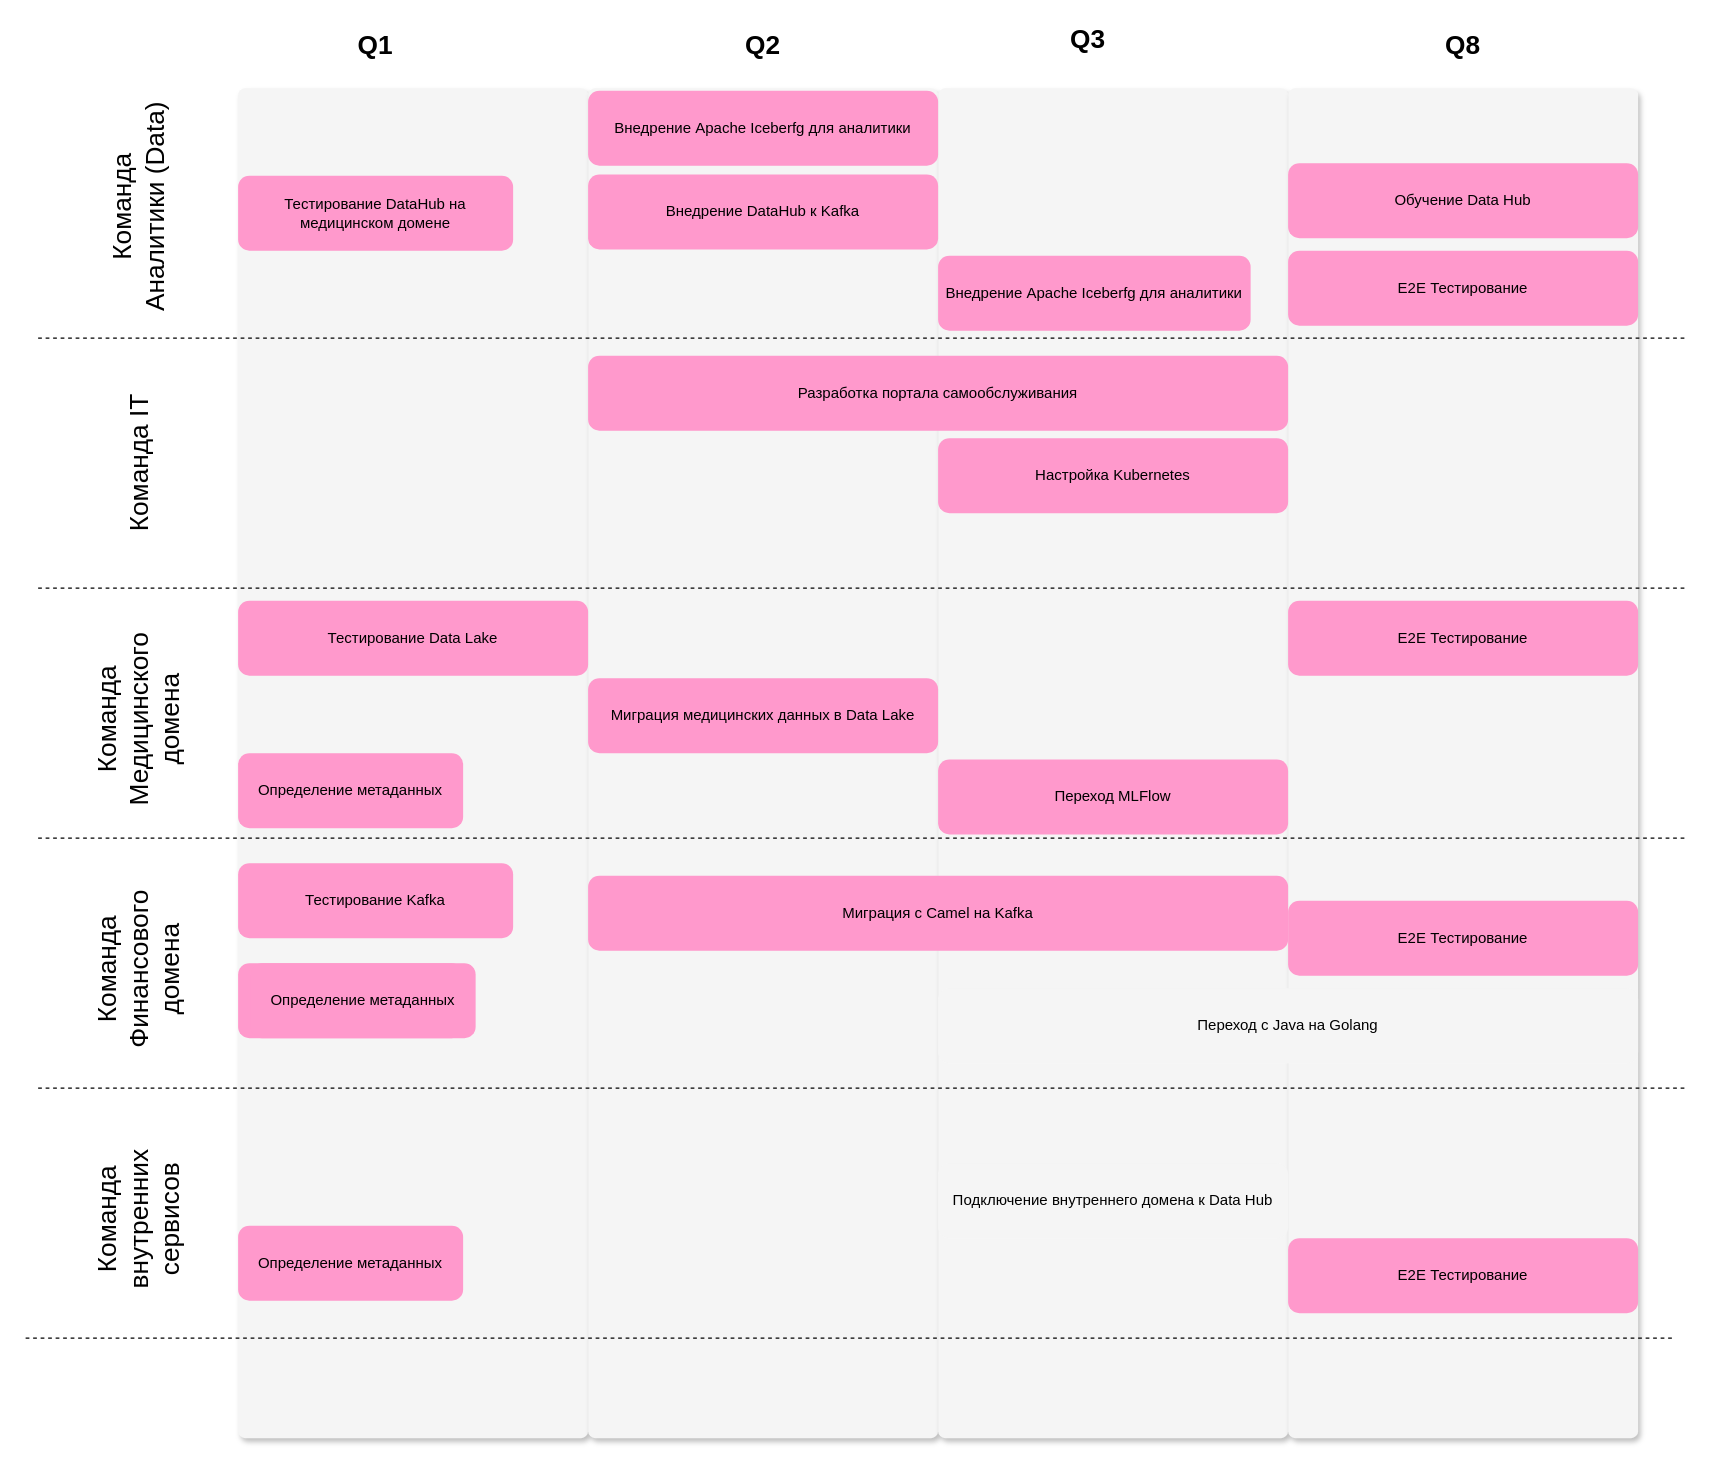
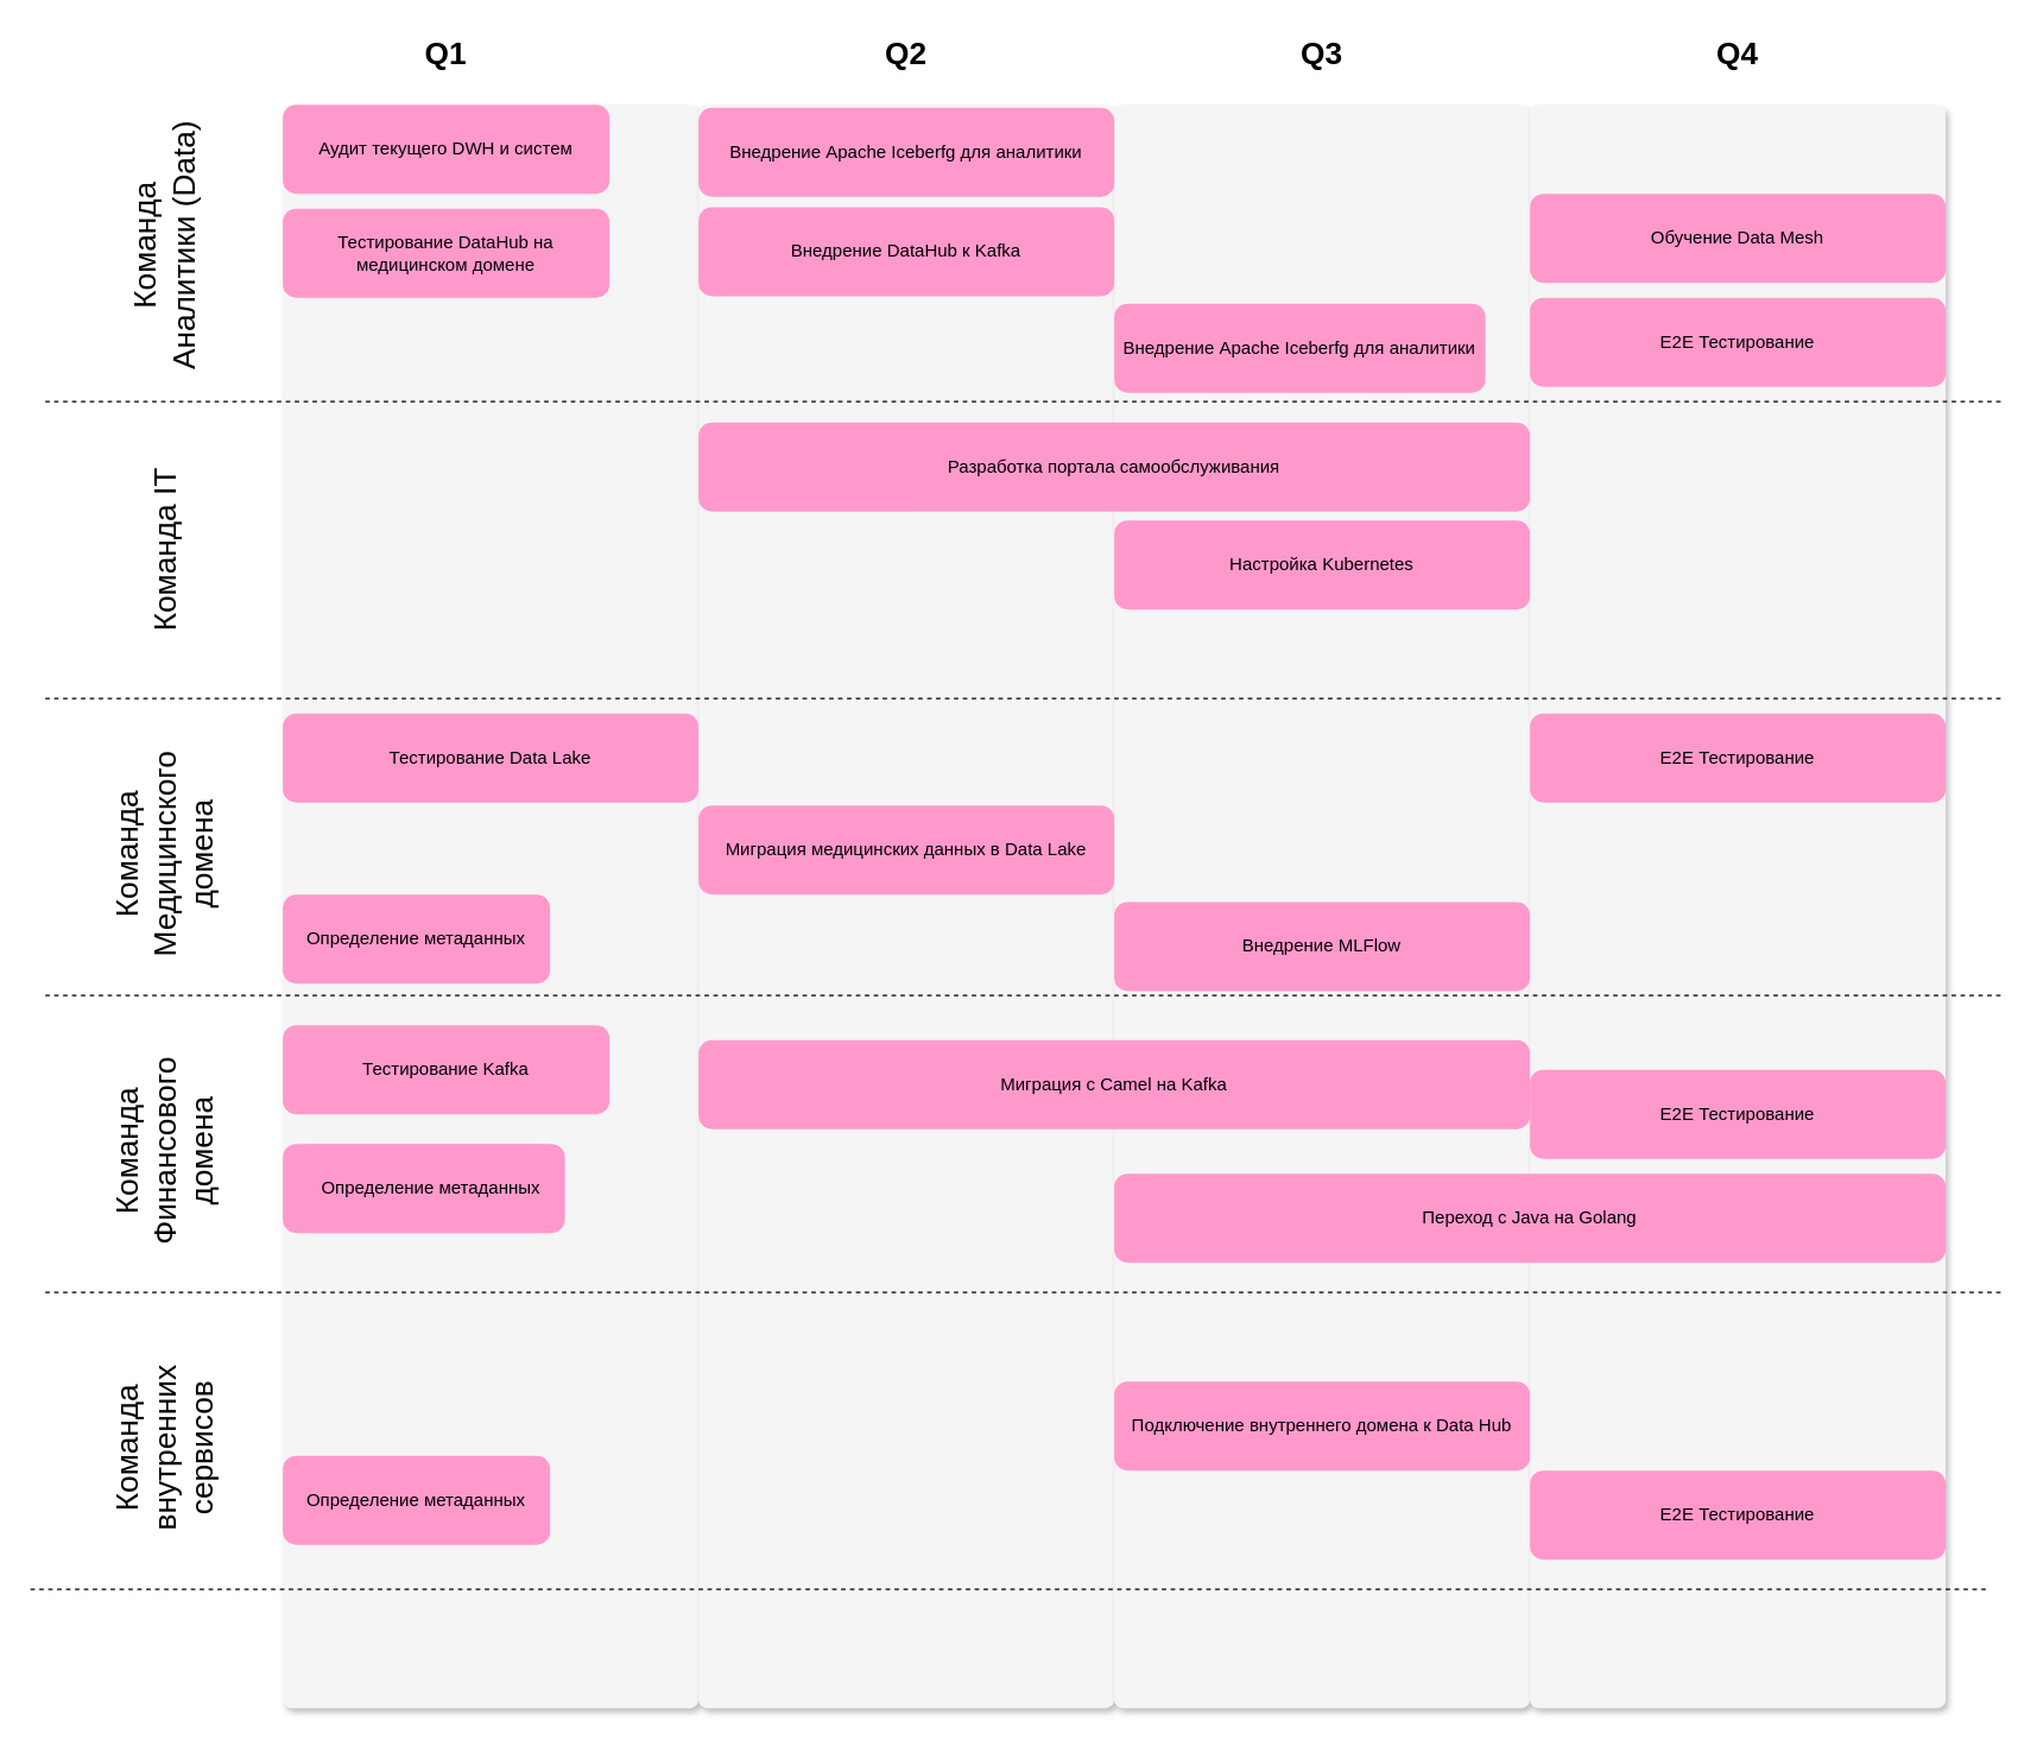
  <mxCell id="0" />
  <mxCell id="1" parent="0" />
  <mxCell id="2" value="" style="rounded=1;whiteSpace=wrap;html=1;arcSize=2;fillColor=#f5f5f5;fontColor=#333333;strokeColor=none;shadow=1;" vertex="1" parent="1"><mxGeometry x="190" y="70" width="280" height="1080" as="geometry" /></mxCell>
  <mxCell id="3" value="" style="rounded=1;whiteSpace=wrap;html=1;arcSize=2;fillColor=#f5f5f5;fontColor=#333333;strokeColor=none;shadow=1;" vertex="1" parent="1"><mxGeometry x="470" y="70" width="280" height="1080" as="geometry" /></mxCell>
  <mxCell id="4" value="" style="rounded=1;whiteSpace=wrap;html=1;arcSize=2;fillColor=#f5f5f5;fontColor=#333333;strokeColor=none;shadow=1;" vertex="1" parent="1"><mxGeometry x="750" y="70" width="280" height="1080" as="geometry" /></mxCell>
  <mxCell id="5" value="" style="rounded=1;whiteSpace=wrap;html=1;arcSize=2;fillColor=#f5f5f5;fontColor=#333333;strokeColor=none;shadow=1;" vertex="1" parent="1"><mxGeometry x="1030" y="70" width="280" height="1080" as="geometry" /></mxCell>
+ <mxCell id="6" value="Аудит текущего DWH и систем" style="rounded=1;whiteSpace=wrap;html=1;fillColor=#FF99CC;strokeColor=none;" vertex="1" parent="1"><mxGeometry x="190" y="70" width="220" height="60" as="geometry" /></mxCell>
  <mxCell id="7" value="Q1" style="text;html=1;align=center;verticalAlign=middle;whiteSpace=wrap;rounded=0;fontSize=21;fontStyle=1" vertex="1" parent="1"><mxGeometry x="270" y="20" width="60" height="30" as="geometry" /></mxCell>
  <mxCell id="8" value="Q2" style="text;html=1;align=center;verticalAlign=middle;whiteSpace=wrap;rounded=0;fontSize=21;fontStyle=1" vertex="1" parent="1"><mxGeometry x="580" y="20" width="60" height="30" as="geometry" /></mxCell>
- <mxCell id="9" value="Q3" style="text;html=1;align=center;verticalAlign=middle;whiteSpace=wrap;rounded=0;fontSize=21;fontStyle=1" vertex="1" parent="1"><mxGeometry x="840" y="15" width="60" height="30" as="geometry" /></mxCell>
- <mxCell id="10" value="Q8" style="text;html=1;align=center;verticalAlign=middle;whiteSpace=wrap;rounded=0;fontSize=21;fontStyle=1" vertex="1" parent="1"><mxGeometry x="1140" y="20" width="60" height="30" as="geometry" /></mxCell>
+ <mxCell id="9" value="Q3" style="text;html=1;align=center;verticalAlign=middle;whiteSpace=wrap;rounded=0;fontSize=21;fontStyle=1" vertex="1" parent="1"><mxGeometry x="860" y="20" width="60" height="30" as="geometry" /></mxCell>
+ <mxCell id="10" value="Q4" style="text;html=1;align=center;verticalAlign=middle;whiteSpace=wrap;rounded=0;fontSize=21;fontStyle=1" vertex="1" parent="1"><mxGeometry x="1140" y="20" width="60" height="30" as="geometry" /></mxCell>
  <mxCell id="11" value="Тестирование DataHub на медицинском домене" style="rounded=1;whiteSpace=wrap;html=1;fillColor=#FF99CC;strokeColor=none;" vertex="1" parent="1"><mxGeometry x="190" y="140" width="220" height="60" as="geometry" /></mxCell>
  <mxCell id="12" value="Тестирование Kafka" style="rounded=1;whiteSpace=wrap;html=1;fillColor=#FF99CC;strokeColor=none;" vertex="1" parent="1"><mxGeometry x="190" y="690" width="220" height="60" as="geometry" /></mxCell>
  <mxCell id="13" value="Команда Аналитики (Data)" style="text;html=1;align=center;verticalAlign=middle;whiteSpace=wrap;rounded=0;fontSize=21;fontStyle=0;rotation=-90;" vertex="1" parent="1"><mxGeometry x="20" y="150" width="180" height="30" as="geometry" /></mxCell>
  <mxCell id="14" value="Команда IT" style="text;html=1;align=center;verticalAlign=middle;whiteSpace=wrap;rounded=0;fontSize=21;fontStyle=0;rotation=-90;" vertex="1" parent="1"><mxGeometry x="20" y="355" width="180" height="30" as="geometry" /></mxCell>
  <mxCell id="15" value="" style="endArrow=none;dashed=1;html=1;rounded=0;" edge="1" parent="1"><mxGeometry width="50" height="50" relative="1" as="geometry"><mxPoint x="30" y="270" as="sourcePoint" /><mxPoint x="1350" y="270" as="targetPoint" /></mxGeometry></mxCell>
  <mxCell id="16" value="" style="endArrow=none;dashed=1;html=1;rounded=0;" edge="1" parent="1"><mxGeometry width="50" height="50" relative="1" as="geometry"><mxPoint x="30" y="470" as="sourcePoint" /><mxPoint x="1350" y="470" as="targetPoint" /></mxGeometry></mxCell>
  <mxCell id="17" value="Миграция медицинских данных в Data Lake" style="rounded=1;whiteSpace=wrap;html=1;fillColor=#FF99CC;strokeColor=none;" vertex="1" parent="1"><mxGeometry x="470" y="542" width="280" height="60" as="geometry" /></mxCell>
  <mxCell id="18" value="Команда Медицинского домена" style="text;html=1;align=center;verticalAlign=middle;whiteSpace=wrap;rounded=0;fontSize=21;fontStyle=0;rotation=-90;" vertex="1" parent="1"><mxGeometry x="20" y="560" width="180" height="30" as="geometry" /></mxCell>
  <mxCell id="19" value="" style="endArrow=none;dashed=1;html=1;rounded=0;" edge="1" parent="1"><mxGeometry width="50" height="50" relative="1" as="geometry"><mxPoint x="30" y="670" as="sourcePoint" /><mxPoint x="1350" y="670" as="targetPoint" /></mxGeometry></mxCell>
  <mxCell id="20" value="Команда Финансового домена" style="text;html=1;align=center;verticalAlign=middle;whiteSpace=wrap;rounded=0;fontSize=21;fontStyle=0;rotation=-90;" vertex="1" parent="1"><mxGeometry x="20" y="760" width="180" height="30" as="geometry" /></mxCell>
  <mxCell id="21" value="Миграция с Camel на Kafka" style="rounded=1;whiteSpace=wrap;html=1;fillColor=#FF99CC;strokeColor=none;" vertex="1" parent="1"><mxGeometry x="470" y="700" width="560" height="60" as="geometry" /></mxCell>
  <mxCell id="22" value="" style="endArrow=none;dashed=1;html=1;rounded=0;" edge="1" parent="1"><mxGeometry width="50" height="50" relative="1" as="geometry"><mxPoint x="30" y="870" as="sourcePoint" /><mxPoint x="1350" y="870" as="targetPoint" /></mxGeometry></mxCell>
  <mxCell id="23" value="Разработка портала самообслуживания" style="rounded=1;whiteSpace=wrap;html=1;fillColor=#FF99CC;strokeColor=none;" vertex="1" parent="1"><mxGeometry x="470" y="284" width="560" height="60" as="geometry" /></mxCell>
  <mxCell id="24" value="" style="endArrow=none;dashed=1;html=1;rounded=0;" edge="1" parent="1"><mxGeometry width="50" height="50" relative="1" as="geometry"><mxPoint x="20" y="1070" as="sourcePoint" /><mxPoint x="1340" y="1070" as="targetPoint" /></mxGeometry></mxCell>
  <mxCell id="25" value="Команда внутренних сервисов" style="text;html=1;align=center;verticalAlign=middle;whiteSpace=wrap;rounded=0;fontSize=21;fontStyle=0;rotation=-90;" vertex="1" parent="1"><mxGeometry x="20" y="960" width="180" height="30" as="geometry" /></mxCell>
  <mxCell id="26" value="Внедрение Apache Iceberfg для аналитики" style="rounded=1;whiteSpace=wrap;html=1;fillColor=#FF99CC;strokeColor=none;" vertex="1" parent="1"><mxGeometry x="470" y="72" width="280" height="60" as="geometry" /></mxCell>
- <mxCell id="27" value="Переход MLFlow" style="rounded=1;whiteSpace=wrap;html=1;fillColor=#FF99CC;strokeColor=none;" vertex="1" parent="1"><mxGeometry x="750" y="607" width="280" height="60" as="geometry" /></mxCell>
- <mxCell id="28" value="Переход с Java на Golang" style="rounded=1;whiteSpace=wrap;html=1;fillColor=#f5f5f5;strokeColor=none;" vertex="1" parent="1"><mxGeometry x="750" y="790" width="560" height="60" as="geometry" /></mxCell>
- <mxCell id="29" value="Подключение внутреннего домена к Data Hub" style="rounded=1;whiteSpace=wrap;html=1;fillColor=#f5f5f5;strokeColor=none;" vertex="1" parent="1"><mxGeometry x="750" y="930" width="280" height="60" as="geometry" /></mxCell>
+ <mxCell id="27" value="Внедрение MLFlow" style="rounded=1;whiteSpace=wrap;html=1;fillColor=#FF99CC;strokeColor=none;" vertex="1" parent="1"><mxGeometry x="750" y="607" width="280" height="60" as="geometry" /></mxCell>
+ <mxCell id="28" value="Переход с Java на Golang" style="rounded=1;whiteSpace=wrap;html=1;fillColor=#FF99CC;strokeColor=none;" vertex="1" parent="1"><mxGeometry x="750" y="790" width="560" height="60" as="geometry" /></mxCell>
+ <mxCell id="29" value="Подключение внутреннего домена к Data Hub" style="rounded=1;whiteSpace=wrap;html=1;fillColor=#FF99CC;strokeColor=none;" vertex="1" parent="1"><mxGeometry x="750" y="930" width="280" height="60" as="geometry" /></mxCell>
  <mxCell id="30" value="Настройка Kubernetes" style="rounded=1;whiteSpace=wrap;html=1;fillColor=#FF99CC;strokeColor=none;" vertex="1" parent="1"><mxGeometry x="750" y="350" width="280" height="60" as="geometry" /></mxCell>
- <mxCell id="31" value="Обучение Data Hub" style="rounded=1;whiteSpace=wrap;html=1;fillColor=#FF99CC;strokeColor=none;" vertex="1" parent="1"><mxGeometry x="1030" y="130" width="280" height="60" as="geometry" /></mxCell>
+ <mxCell id="31" value="Обучение Data Mesh" style="rounded=1;whiteSpace=wrap;html=1;fillColor=#FF99CC;strokeColor=none;" vertex="1" parent="1"><mxGeometry x="1030" y="130" width="280" height="60" as="geometry" /></mxCell>
  <mxCell id="32" value="Тестирование Data Lake" style="rounded=1;whiteSpace=wrap;html=1;fillColor=#FF99CC;strokeColor=none;" vertex="1" parent="1"><mxGeometry x="190" y="480" width="280" height="60" as="geometry" /></mxCell>
  <mxCell id="33" value="E2E Тестирование" style="rounded=1;whiteSpace=wrap;html=1;fillColor=#FF99CC;strokeColor=none;" vertex="1" parent="1"><mxGeometry x="1030" y="480" width="280" height="60" as="geometry" /></mxCell>
  <mxCell id="34" value="E2E Тестирование" style="rounded=1;whiteSpace=wrap;html=1;fillColor=#FF99CC;strokeColor=none;" vertex="1" parent="1"><mxGeometry x="1030" y="200" width="280" height="60" as="geometry" /></mxCell>
  <mxCell id="35" value="E2E Тестирование" style="rounded=1;whiteSpace=wrap;html=1;fillColor=#FF99CC;strokeColor=none;" vertex="1" parent="1"><mxGeometry x="1030" y="720" width="280" height="60" as="geometry" /></mxCell>
  <mxCell id="36" value="E2E Тестирование" style="rounded=1;whiteSpace=wrap;html=1;fillColor=#FF99CC;strokeColor=none;" vertex="1" parent="1"><mxGeometry x="1030" y="990" width="280" height="60" as="geometry" /></mxCell>
  <mxCell id="37" value="Внедрение Apache Iceberfg для аналитики" style="rounded=1;whiteSpace=wrap;html=1;fillColor=#FF99CC;strokeColor=none;" vertex="1" parent="1"><mxGeometry x="750" y="204" width="250" height="60" as="geometry" /></mxCell>
  <mxCell id="38" value="Определение метаданных" style="rounded=1;whiteSpace=wrap;html=1;fillColor=#FF99CC;strokeColor=none;" vertex="1" parent="1"><mxGeometry x="190" y="602" width="180" height="60" as="geometry" /></mxCell>
  <mxCell id="39" value="Определение метаданных" style="rounded=1;whiteSpace=wrap;html=1;fillColor=#FF99CC;strokeColor=none;" vertex="1" parent="1"><mxGeometry x="190" y="770" width="180" height="60" as="geometry" /></mxCell>
  <mxCell id="40" value="Определение метаданных" style="rounded=1;whiteSpace=wrap;html=1;fillColor=#FF99CC;strokeColor=none;" vertex="1" parent="1"><mxGeometry x="200" y="770" width="180" height="60" as="geometry" /></mxCell>
  <mxCell id="41" value="Определение метаданных" style="rounded=1;whiteSpace=wrap;html=1;fillColor=#FF99CC;strokeColor=none;" vertex="1" parent="1"><mxGeometry x="190" y="980" width="180" height="60" as="geometry" /></mxCell>
  <mxCell id="42" value="Внедрение DataHub к Kafka" style="rounded=1;whiteSpace=wrap;html=1;fillColor=#FF99CC;strokeColor=none;" vertex="1" parent="1"><mxGeometry x="470" y="139" width="280" height="60" as="geometry" /></mxCell>
